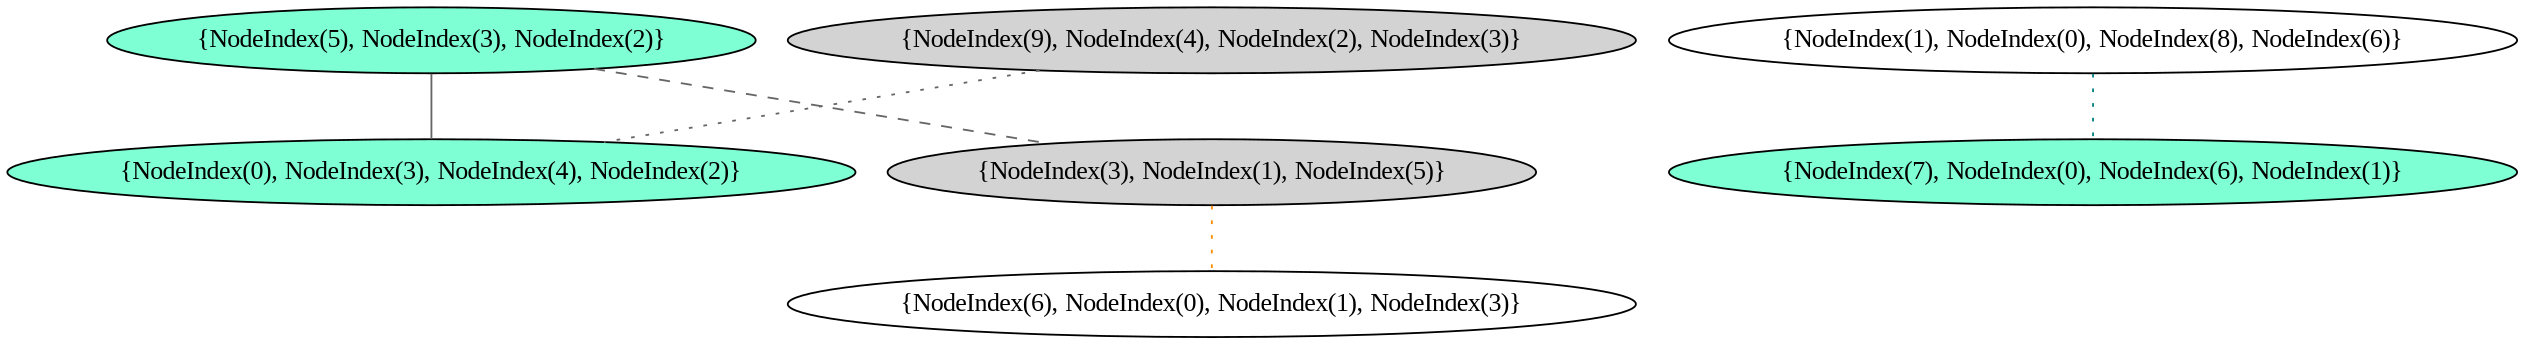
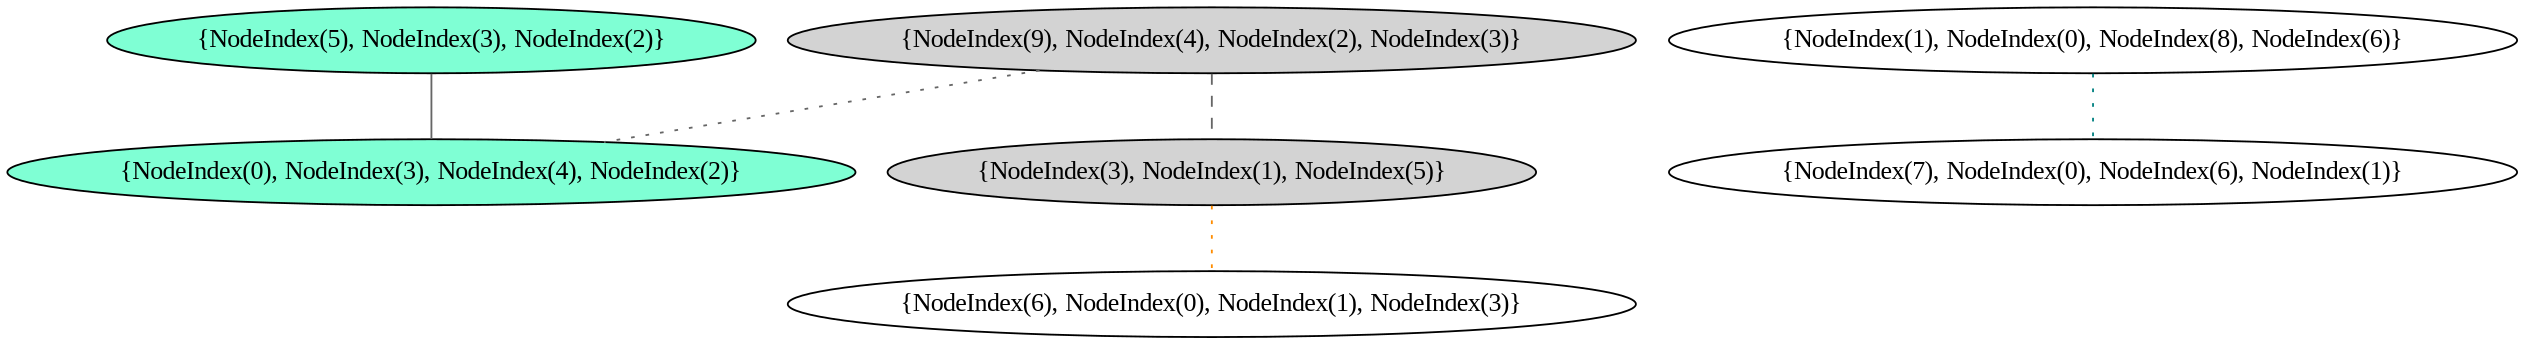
  graph {
    fontname="Liberation Serif"
    node [fillcolor=aquamarine fontname="Liberation Serif" style=filled]
    edge [color=gray40 fontname="Liberation Serif" style=dotted]
    n1 [label="{NodeIndex(0), NodeIndex(3), NodeIndex(4), NodeIndex(2)}"]
    n2 [fillcolor=white label="{NodeIndex(6), NodeIndex(0), NodeIndex(1), NodeIndex(3)}"]
-   n3 [label="{NodeIndex(7), NodeIndex(0), NodeIndex(6), NodeIndex(1)}"]
+   n3 [fillcolor=white label="{NodeIndex(7), NodeIndex(0), NodeIndex(6), NodeIndex(1)}"]
    n4 [fillcolor=white label="{NodeIndex(1), NodeIndex(0), NodeIndex(8), NodeIndex(6)}"]
    n5 [fillcolor=lightgrey label="{NodeIndex(3), NodeIndex(1), NodeIndex(5)}"]
    n6 [label="{NodeIndex(5), NodeIndex(3), NodeIndex(2)}"]
    n7 [fillcolor=lightgrey label="{NodeIndex(9), NodeIndex(4), NodeIndex(2), NodeIndex(3)}"]
    n4 -- n3 [color=teal]
    n5 -- n2 [color=darkorange]
    n6 -- n1 [style=solid]
-   n6 -- n5 [style=dashed]
+   n7 -- n5 [style=dashed]
    n7 -- n1
  }
